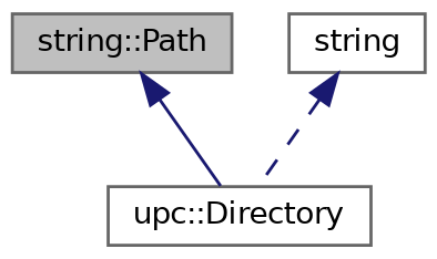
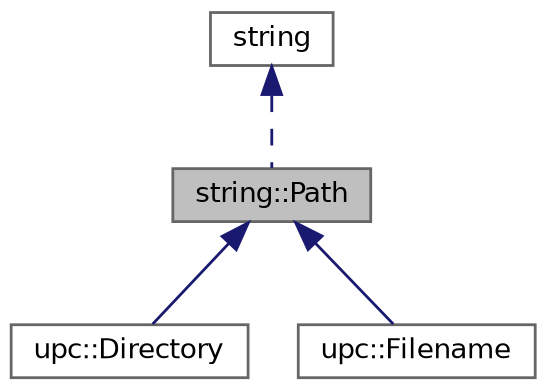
  digraph {
    node [color=gray40 fillcolor=white fontname=Helvetica fontsize=10 shape=record style=filled]
    edge [color=midnightblue dir=back fontname=Helvetica fontsize=10 labelfontname=Helvetica labelfontsize=10 style=solid]
    n1 [fillcolor=grey75 fontcolor=black height=0.2 label="string::Path" width=0.4]
    n2 [height=0.2 label="upc::Directory" width=0.4]
+   n3 [height=0.2 label="upc::Filename" width=0.4]
    n4 [height=0.2 label=string width=0.4]
    n1 -> n2
-   n4 -> n2 [style=dashed]
+   n1 -> n3
+   n4 -> n1 [style=dashed]
  }
